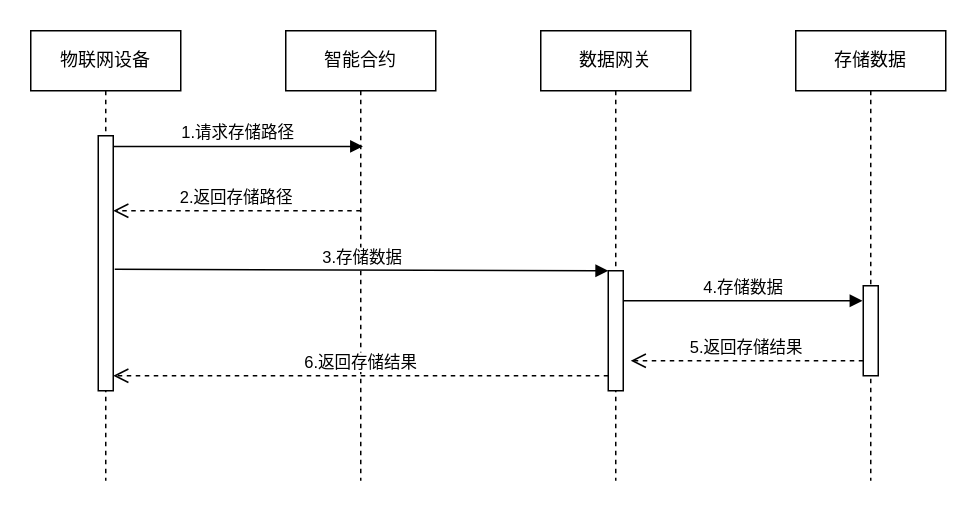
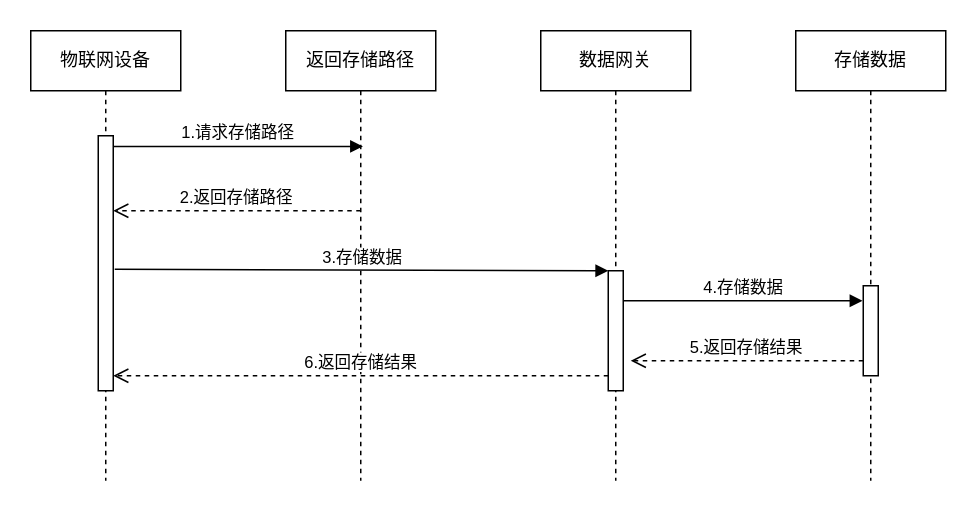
  <mxCell id="0" />
  <mxCell id="1" parent="0" />
  <mxCell id="2" value="物联网设备" style="shape=umlLifeline;perimeter=lifelinePerimeter;whiteSpace=wrap;html=1;container=1;dropTarget=0;collapsible=0;recursiveResize=0;outlineConnect=0;portConstraint=eastwest;newEdgeStyle={&quot;curved&quot;:0,&quot;rounded&quot;:0};" vertex="1" parent="1"><mxGeometry x="20" y="20" width="100" height="300" as="geometry" /></mxCell>
  <mxCell id="3" value="" style="html=1;points=[[0,0,0,0,5],[0,1,0,0,-5],[1,0,0,0,5],[1,1,0,0,-5]];perimeter=orthogonalPerimeter;outlineConnect=0;targetShapes=umlLifeline;portConstraint=eastwest;newEdgeStyle={&quot;curved&quot;:0,&quot;rounded&quot;:0};" vertex="1" parent="2"><mxGeometry x="45" y="70" width="10" height="170" as="geometry" /></mxCell>
- <mxCell id="4" value="智能合约" style="shape=umlLifeline;perimeter=lifelinePerimeter;whiteSpace=wrap;html=1;container=1;dropTarget=0;collapsible=0;recursiveResize=0;outlineConnect=0;portConstraint=eastwest;newEdgeStyle={&quot;curved&quot;:0,&quot;rounded&quot;:0};" vertex="1" parent="1"><mxGeometry x="190" y="20" width="100" height="300" as="geometry" /></mxCell>
+ <mxCell id="4" value="返回存储路径" style="shape=umlLifeline;perimeter=lifelinePerimeter;whiteSpace=wrap;html=1;container=1;dropTarget=0;collapsible=0;recursiveResize=0;outlineConnect=0;portConstraint=eastwest;newEdgeStyle={&quot;curved&quot;:0,&quot;rounded&quot;:0};" vertex="1" parent="1"><mxGeometry x="190" y="20" width="100" height="300" as="geometry" /></mxCell>
  <mxCell id="5" value="数据网关" style="shape=umlLifeline;perimeter=lifelinePerimeter;whiteSpace=wrap;html=1;container=1;dropTarget=0;collapsible=0;recursiveResize=0;outlineConnect=0;portConstraint=eastwest;newEdgeStyle={&quot;curved&quot;:0,&quot;rounded&quot;:0};" vertex="1" parent="1"><mxGeometry x="360" y="20" width="100" height="300" as="geometry" /></mxCell>
  <mxCell id="6" value="" style="html=1;points=[[0,0,0,0,5],[0,1,0,0,-5],[1,0,0,0,5],[1,1,0,0,-5]];perimeter=orthogonalPerimeter;outlineConnect=0;targetShapes=umlLifeline;portConstraint=eastwest;newEdgeStyle={&quot;curved&quot;:0,&quot;rounded&quot;:0};" vertex="1" parent="5"><mxGeometry x="45" y="160" width="10" height="80" as="geometry" /></mxCell>
  <mxCell id="7" value="存储数据" style="shape=umlLifeline;perimeter=lifelinePerimeter;whiteSpace=wrap;html=1;container=1;dropTarget=0;collapsible=0;recursiveResize=0;outlineConnect=0;portConstraint=eastwest;newEdgeStyle={&quot;curved&quot;:0,&quot;rounded&quot;:0};" vertex="1" parent="1"><mxGeometry x="530" y="20" width="100" height="300" as="geometry" /></mxCell>
  <mxCell id="8" value="" style="html=1;points=[[0,0,0,0,5],[0,1,0,0,-5],[1,0,0,0,5],[1,1,0,0,-5]];perimeter=orthogonalPerimeter;outlineConnect=0;targetShapes=umlLifeline;portConstraint=eastwest;newEdgeStyle={&quot;curved&quot;:0,&quot;rounded&quot;:0};" vertex="1" parent="7"><mxGeometry x="45" y="170" width="10" height="60" as="geometry" /></mxCell>
  <mxCell id="9" value="1.请求存储路径" style="html=1;verticalAlign=bottom;endArrow=block;curved=0;rounded=0;entryX=0.515;entryY=0.257;entryDx=0;entryDy=0;entryPerimeter=0;" edge="1" target="4" parent="1" source="3"><mxGeometry relative="1" as="geometry"><mxPoint x="320" y="150" as="sourcePoint" /></mxGeometry></mxCell>
  <mxCell id="10" value="2.返回存储路径" style="html=1;verticalAlign=bottom;endArrow=open;dashed=1;endSize=8;curved=0;rounded=0;exitX=1;exitY=1;exitDx=0;exitDy=-5;" edge="1" parent="1" target="3"><mxGeometry relative="1" as="geometry"><mxPoint x="80" y="140" as="targetPoint" /><mxPoint x="240" y="140" as="sourcePoint" /></mxGeometry></mxCell>
  <mxCell id="11" value="3.存储数据" style="html=1;verticalAlign=bottom;endArrow=block;curved=0;rounded=0;" edge="1" parent="1" target="6"><mxGeometry width="80" relative="1" as="geometry"><mxPoint x="76" y="179" as="sourcePoint" /><mxPoint x="400" y="180" as="targetPoint" /><mxPoint as="offset" /></mxGeometry></mxCell>
  <mxCell id="12" value="4.存储数据" style="html=1;verticalAlign=bottom;endArrow=block;curved=0;rounded=0;" edge="1" parent="1"><mxGeometry width="80" relative="1" as="geometry"><mxPoint x="415" y="200" as="sourcePoint" /><mxPoint x="574.5" y="200" as="targetPoint" /></mxGeometry></mxCell>
  <mxCell id="13" value="5.返回存储结果" style="html=1;verticalAlign=bottom;endArrow=open;dashed=1;endSize=8;curved=0;rounded=0;exitX=1;exitY=1;exitDx=0;exitDy=-5;" edge="1" parent="1"><mxGeometry relative="1" as="geometry"><mxPoint x="420" y="240" as="targetPoint" /><mxPoint x="575" y="240" as="sourcePoint" /></mxGeometry></mxCell>
  <mxCell id="14" value="6.返回存储结果" style="html=1;verticalAlign=bottom;endArrow=open;dashed=1;endSize=8;curved=0;rounded=0;exitX=1;exitY=1;exitDx=0;exitDy=-5;" edge="1" parent="1" target="3"><mxGeometry relative="1" as="geometry"><mxPoint x="80" y="250" as="targetPoint" /><mxPoint x="405" y="250" as="sourcePoint" /></mxGeometry></mxCell>
